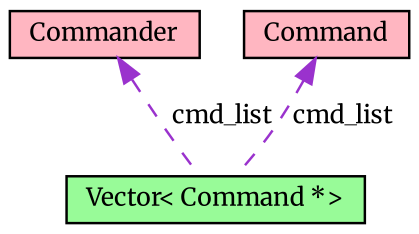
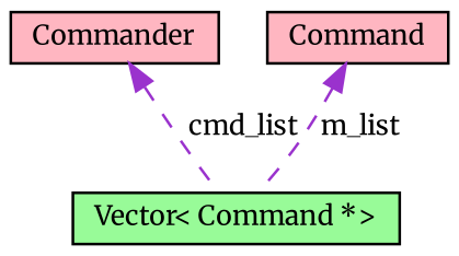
  digraph {
    fontname=Merriweather
    node [color=black fillcolor=lightpink fontname=Merriweather fontsize=10 shape=record style=filled]
    edge [color=darkorchid3 dir=back fontname=Merriweather fontsize=10 labelfontname=Helvetica labelfontsize=10 style=dashed]
    n1 [fontcolor=black height=0.2 label=Commander width=0.4]
    n2 [fillcolor=palegreen height=0.2 label="Vector\< Command *\>" width=0.4]
    n3 [height=0.2 label=Command width=0.4]
    n1 -> n2 [label=" cmd_list"]
-   n3 -> n2 [label=" cmd_list"]
+   n3 -> n2 [label=" m_list"]
  }
